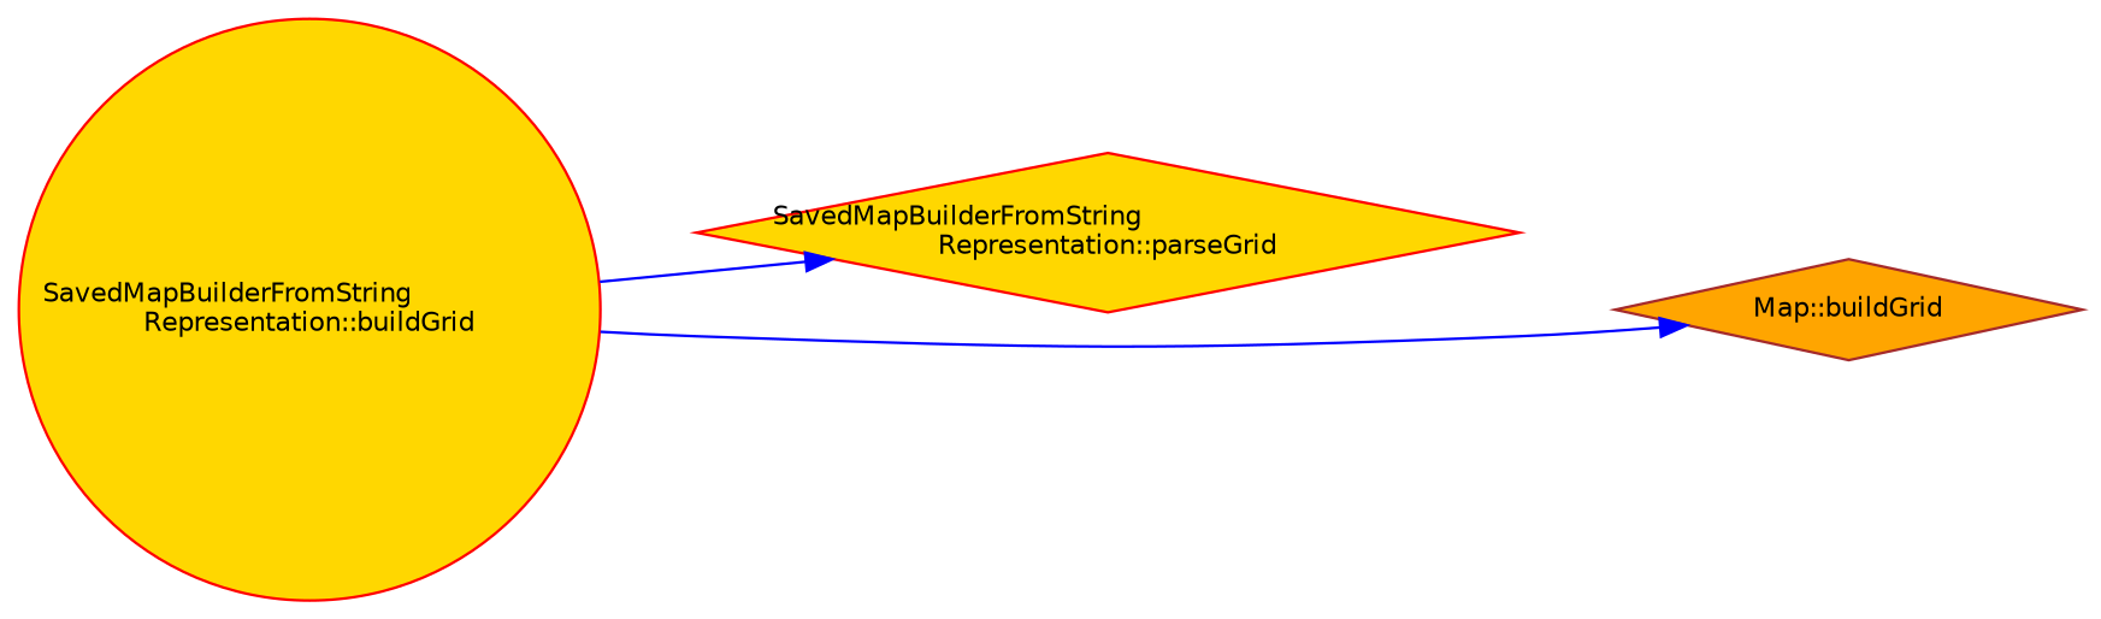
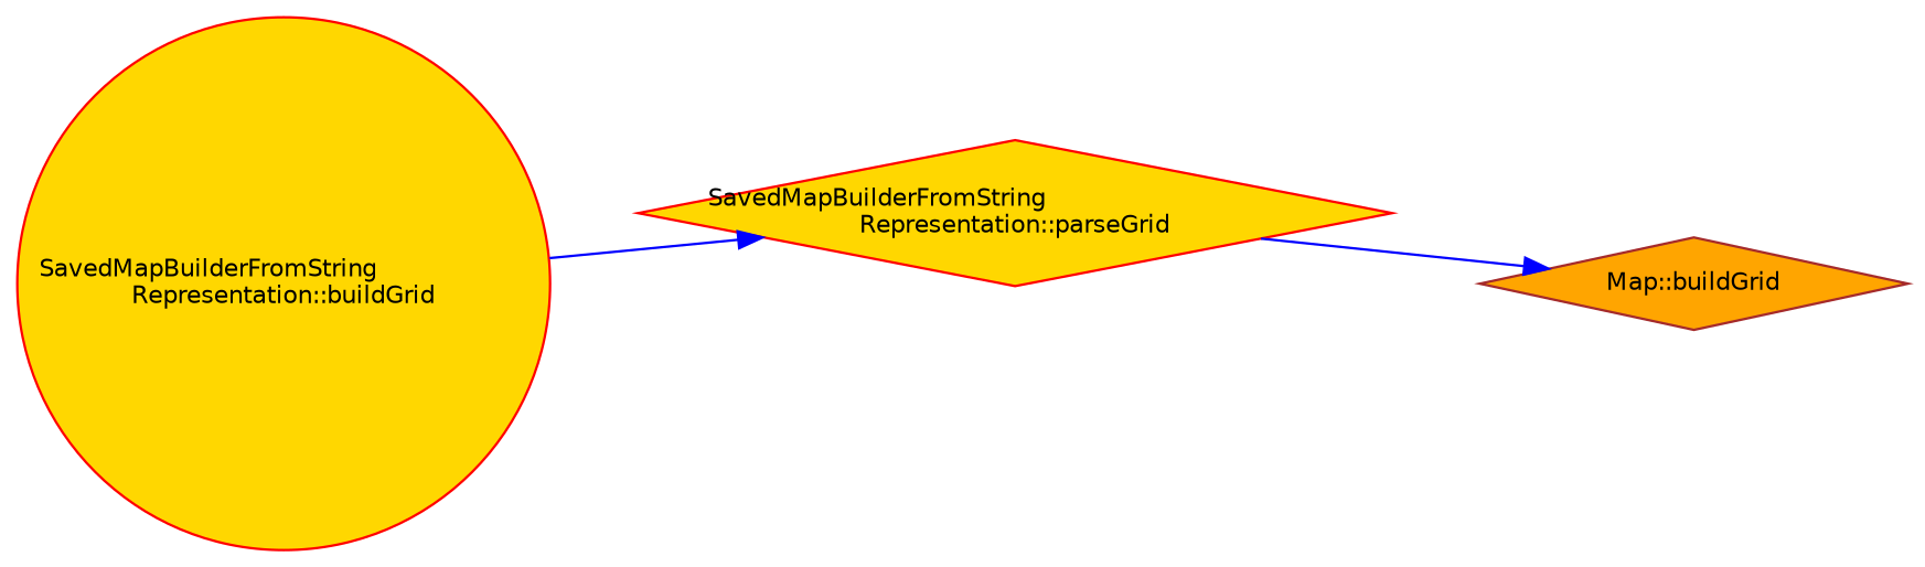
  digraph {
    rankdir=RL
    node [color=red fillcolor=gold fontname=Helvetica fontsize=10 shape=diamond style=filled]
    edge [color=blue dir=back fontname=Helvetica fontsize=10 labelfontname=Helvetica labelfontsize=10 style=solid]
    n1 [color=brown fillcolor=orange fontcolor=black height=0.2 label="Map::buildGrid" width=0.4]
    n2 [height=0.2 label="SavedMapBuilderFromString\lRepresentation::parseGrid" width=0.4]
    n3 [height=0.2 label="SavedMapBuilderFromString\lRepresentation::buildGrid" shape=circle width=0.4]
-   n1 -> n3
+   n1 -> n2
    n2 -> n3
  }
